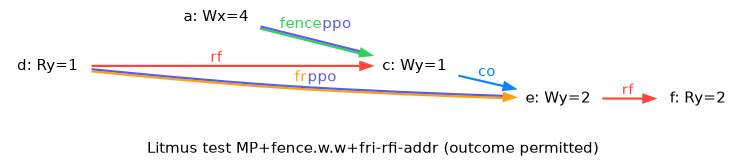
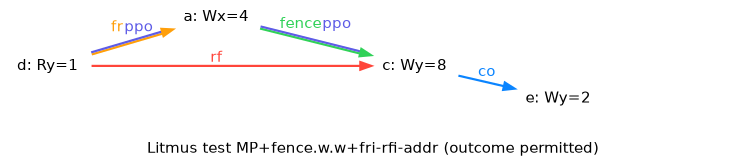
  digraph {
    fontname="DejaVu Sans"
    label="Litmus test MP+fence.w.w+fri-rfi-addr (outcome permitted)"
    rankdir=LR
    splines=spline
    node [fixedsize=false fontname="DejaVu Sans" fontsize=14 shape=none]
    edge [arrowsize=1.000000 color="#FF453A" fontname="DejaVu Sans" fontsize=14 penwidth=2.000000]
    n1 [height=0.222222 label="a: Wx=4" width=1.111112]
-   n2 [height=0.222222 label="c: Wy=1" width=1.111112]
+   n2 [height=0.222222 label="c: Wy=8" width=1.111112]
    n3 [height=0.222222 label="e: Wy=2" width=1.111112]
    n4 [height=0.222222 label="d: Ry=1" width=1.111112]
-   n5 [height=0.222222 label="f: Ry=2" width=1.111112]
    n1 -> n2 [color="#30D158:#5E5CE6" label=<<font color="#30D158">fence</font><font color="#5E5CE6">ppo</font>>]
    n2 -> n3 [color="#0A84FF" label=<<font color="#0A84FF">co</font>>]
-   n3 -> n5 [label=<<font color="#FF453A">rf</font>>]
    n4 -> n2 [label=<<font color="#FF453A">rf</font>>]
-   n4 -> n3 [color="#FF9F0A:#5E5CE6" label=<<font color="#FF9F0A">fr</font><font color="#5E5CE6">ppo</font>>]
+   n4 -> n1 [color="#FF9F0A:#5E5CE6" label=<<font color="#FF9F0A">fr</font><font color="#5E5CE6">ppo</font>>]
  }
